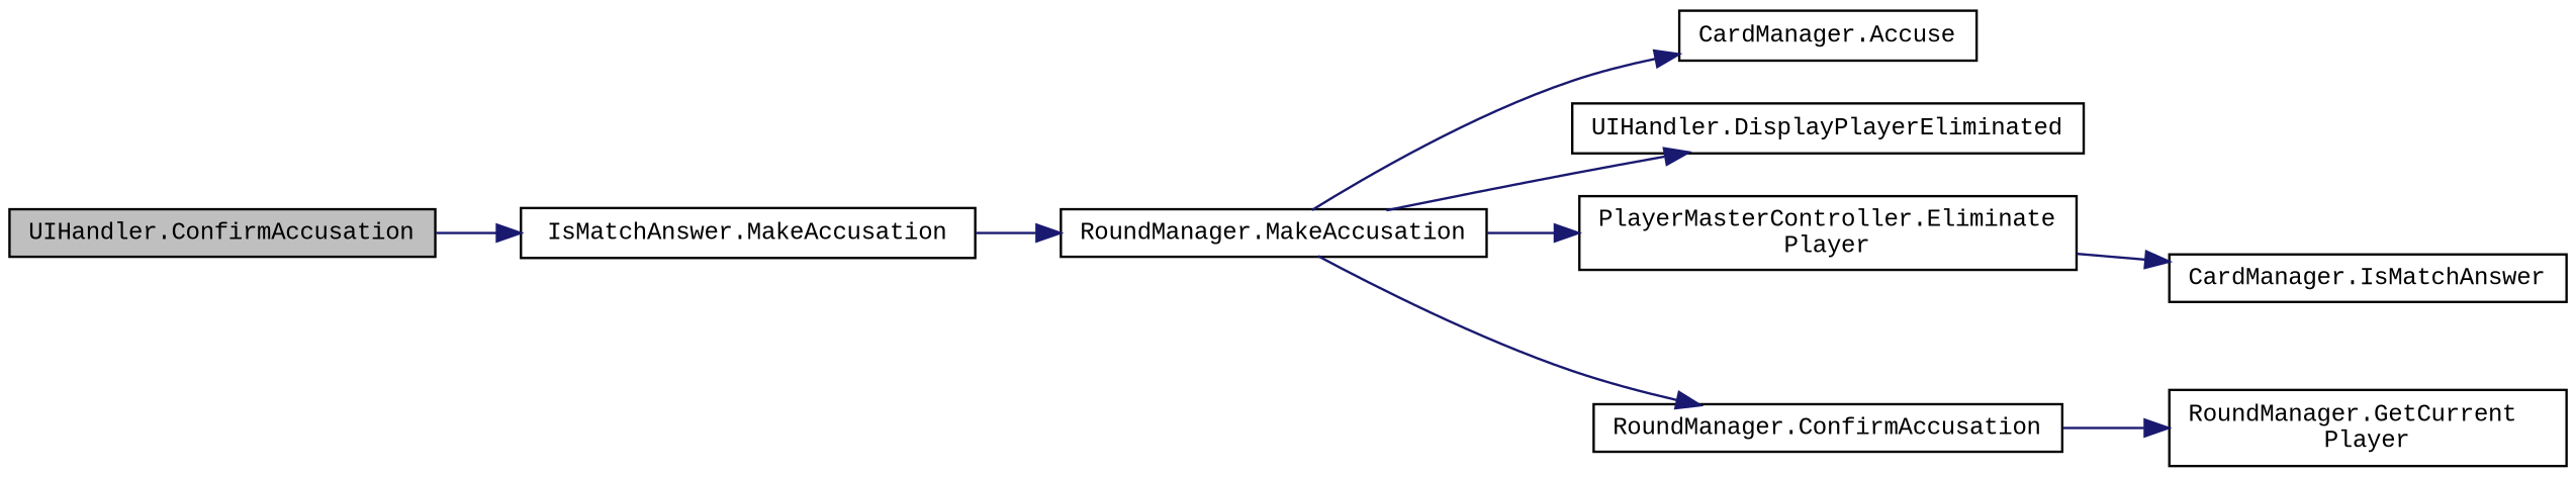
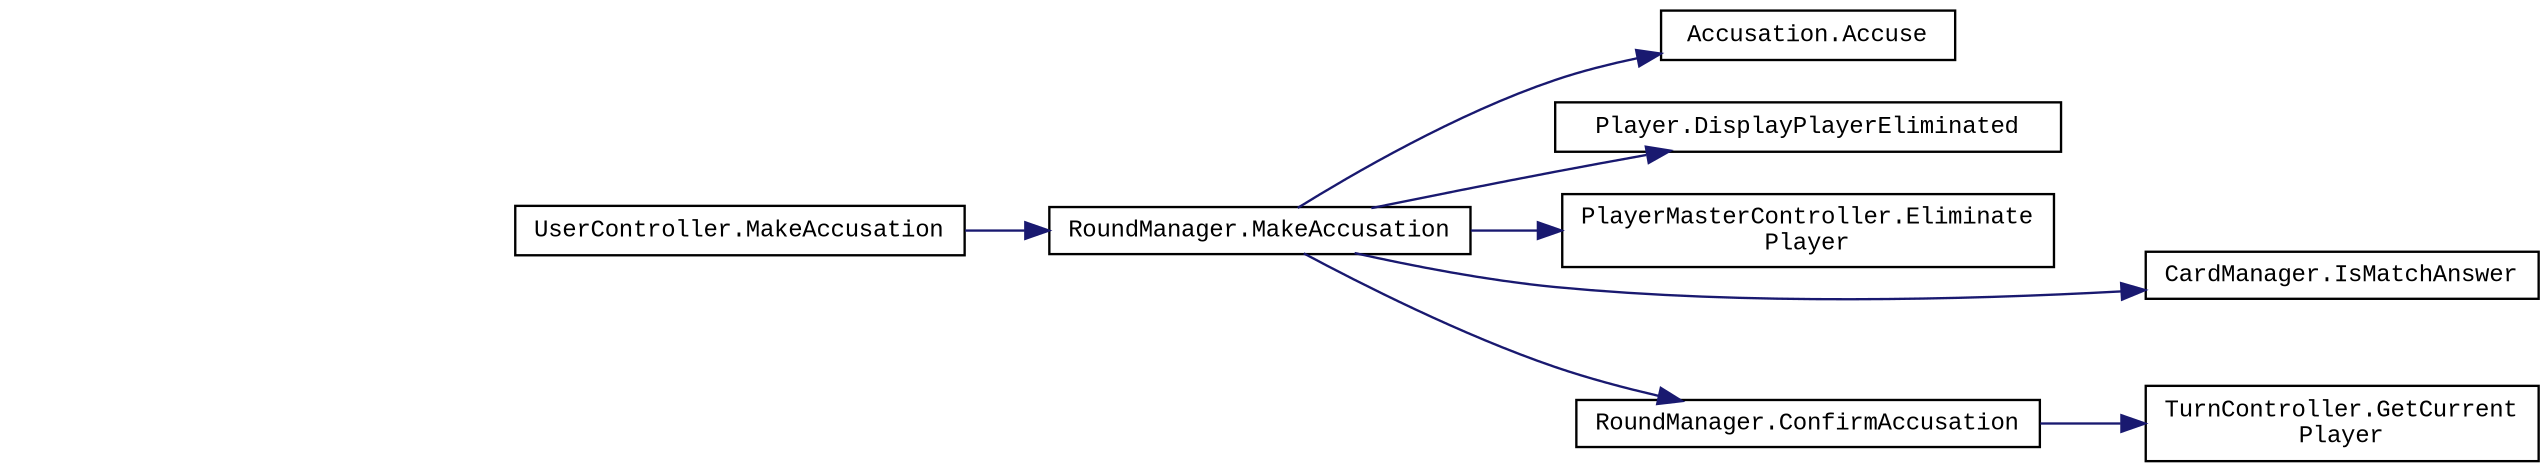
  digraph {
    fontname="Liberation Mono"
    rankdir=LR
    node [color=black fillcolor=white fontname="Liberation Mono" fontsize=10 shape=record style=filled]
    edge [color=midnightblue fontname="Liberation Mono" fontsize=10 labelfontname=Helvetica labelfontsize=10 style=solid]
-   n1 [fillcolor=grey75 fontcolor=black height=0.2 label="UIHandler.ConfirmAccusation" width=0.4]
-   n2 [height=0.2 label="IsMatchAnswer.MakeAccusation" width=0.4]
+   n2 [height=0.2 label="UserController.MakeAccusation" width=0.4]
    n3 [height=0.2 label="RoundManager.MakeAccusation" width=0.4]
-   n4 [height=0.2 label="CardManager.Accuse" width=0.4]
-   n5 [height=0.2 label="UIHandler.DisplayPlayerEliminated" width=0.4]
+   n4 [height=0.2 label="Accusation.Accuse" width=0.4]
+   n5 [height=0.2 label="Player.DisplayPlayerEliminated" width=0.4]
    n6 [height=0.2 label="PlayerMasterController.Eliminate\lPlayer" width=0.4]
    n7 [height=0.2 label="RoundManager.ConfirmAccusation" width=0.4]
    n8 [height=0.2 label="CardManager.IsMatchAnswer" width=0.4]
-   n9 [height=0.2 label="RoundManager.GetCurrent\lPlayer" width=0.4]
-   n1 -> n2
+   n9 [height=0.2 label="TurnController.GetCurrent\lPlayer" width=0.4]
    n2 -> n3
    n3 -> n4
    n3 -> n5
    n3 -> n6
    n3 -> n7
-   n6 -> n8
+   n3 -> n8
    n7 -> n9
  }
